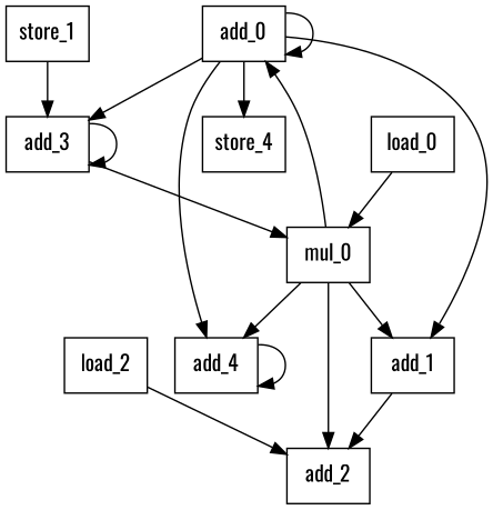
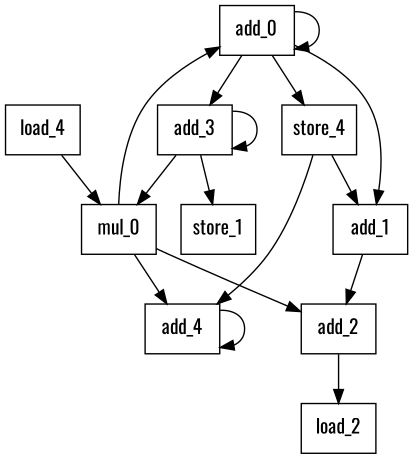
  digraph {
    fontname=Oswald
    node [fontname=Oswald shape=rectangle]
    edge [fontname=Oswald]
    n1 [label=add_0]
    n2 [label=add_1]
    n3 [label=add_3]
    n4 [label=add_4]
    n5 [label=store_4]
    n6 [label=add_2]
    n7 [label=load_2]
    n8 [label=store_1]
    n9 [label=mul_0]
-   n10 [label=load_0]
+   n10 [label=load_4]
    n1 -> n1
    n1 -> n2
    n1 -> n3
-   n1 -> n4
+   n5 -> n4
    n1 -> n5
    n2 -> n6
    n3 -> n3
-   n8 -> n3
+   n3 -> n8
    n3 -> n9
    n4 -> n4
-   n7 -> n6
+   n6 -> n7
    n9 -> n1
-   n9 -> n2
+   n5 -> n2
    n9 -> n4
    n9 -> n6
    n10 -> n9
  }
